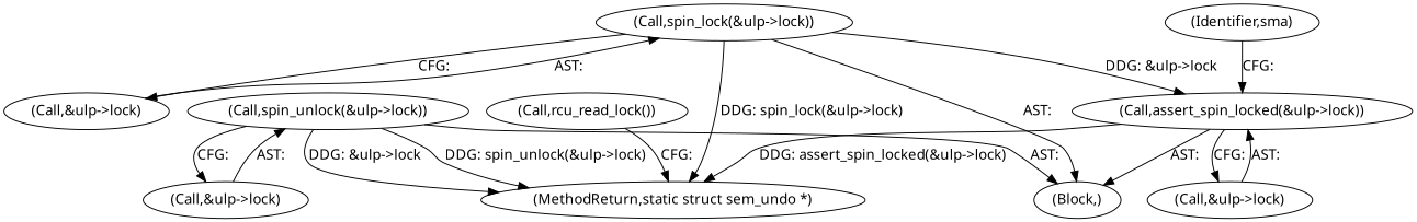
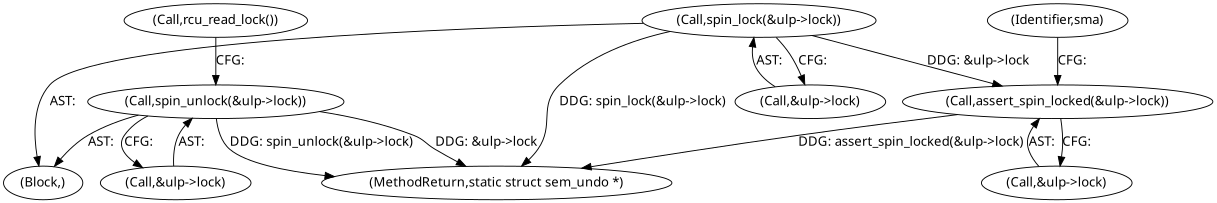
  digraph {
    fontname="Noto Sans"
    node [fontname="Noto Sans"]
    edge [fontname="Noto Sans"]
    n1 [label="(Call,assert_spin_locked(&ulp->lock))"]
    n2 [label="(Call,&ulp->lock)"]
    n3 [label="(MethodReturn,static struct sem_undo *)"]
    n4 [label="(Block,)"]
    n5 [label="(Call,spin_unlock(&ulp->lock))"]
    n6 [label="(Call,&ulp->lock)"]
    n7 [label="(Call,spin_lock(&ulp->lock))"]
    n8 [label="(Call,&ulp->lock)"]
    n9 [label="(Identifier,sma)"]
    n10 [label="(Call,rcu_read_lock())"]
    n1 -> n2 [label="CFG: "]
    n1 -> n3 [label="DDG: assert_spin_locked(&ulp->lock)"]
-   n1 -> n4 [label="AST: "]
    n2 -> n1 [label="AST: "]
    n5 -> n3 [label="DDG: spin_unlock(&ulp->lock)"]
    n5 -> n3 [label="DDG: &ulp->lock"]
    n5 -> n4 [label="AST: "]
    n5 -> n6 [label="CFG: "]
    n6 -> n5 [label="AST: "]
    n7 -> n1 [label="DDG: &ulp->lock"]
    n7 -> n3 [label="DDG: spin_lock(&ulp->lock)"]
    n7 -> n4 [label="AST: "]
    n7 -> n8 [label="CFG: "]
    n8 -> n7 [label="AST: "]
    n9 -> n1 [label="CFG: "]
-   n10 -> n3 [label="CFG: "]
+   n10 -> n5 [label="CFG: "]
  }
